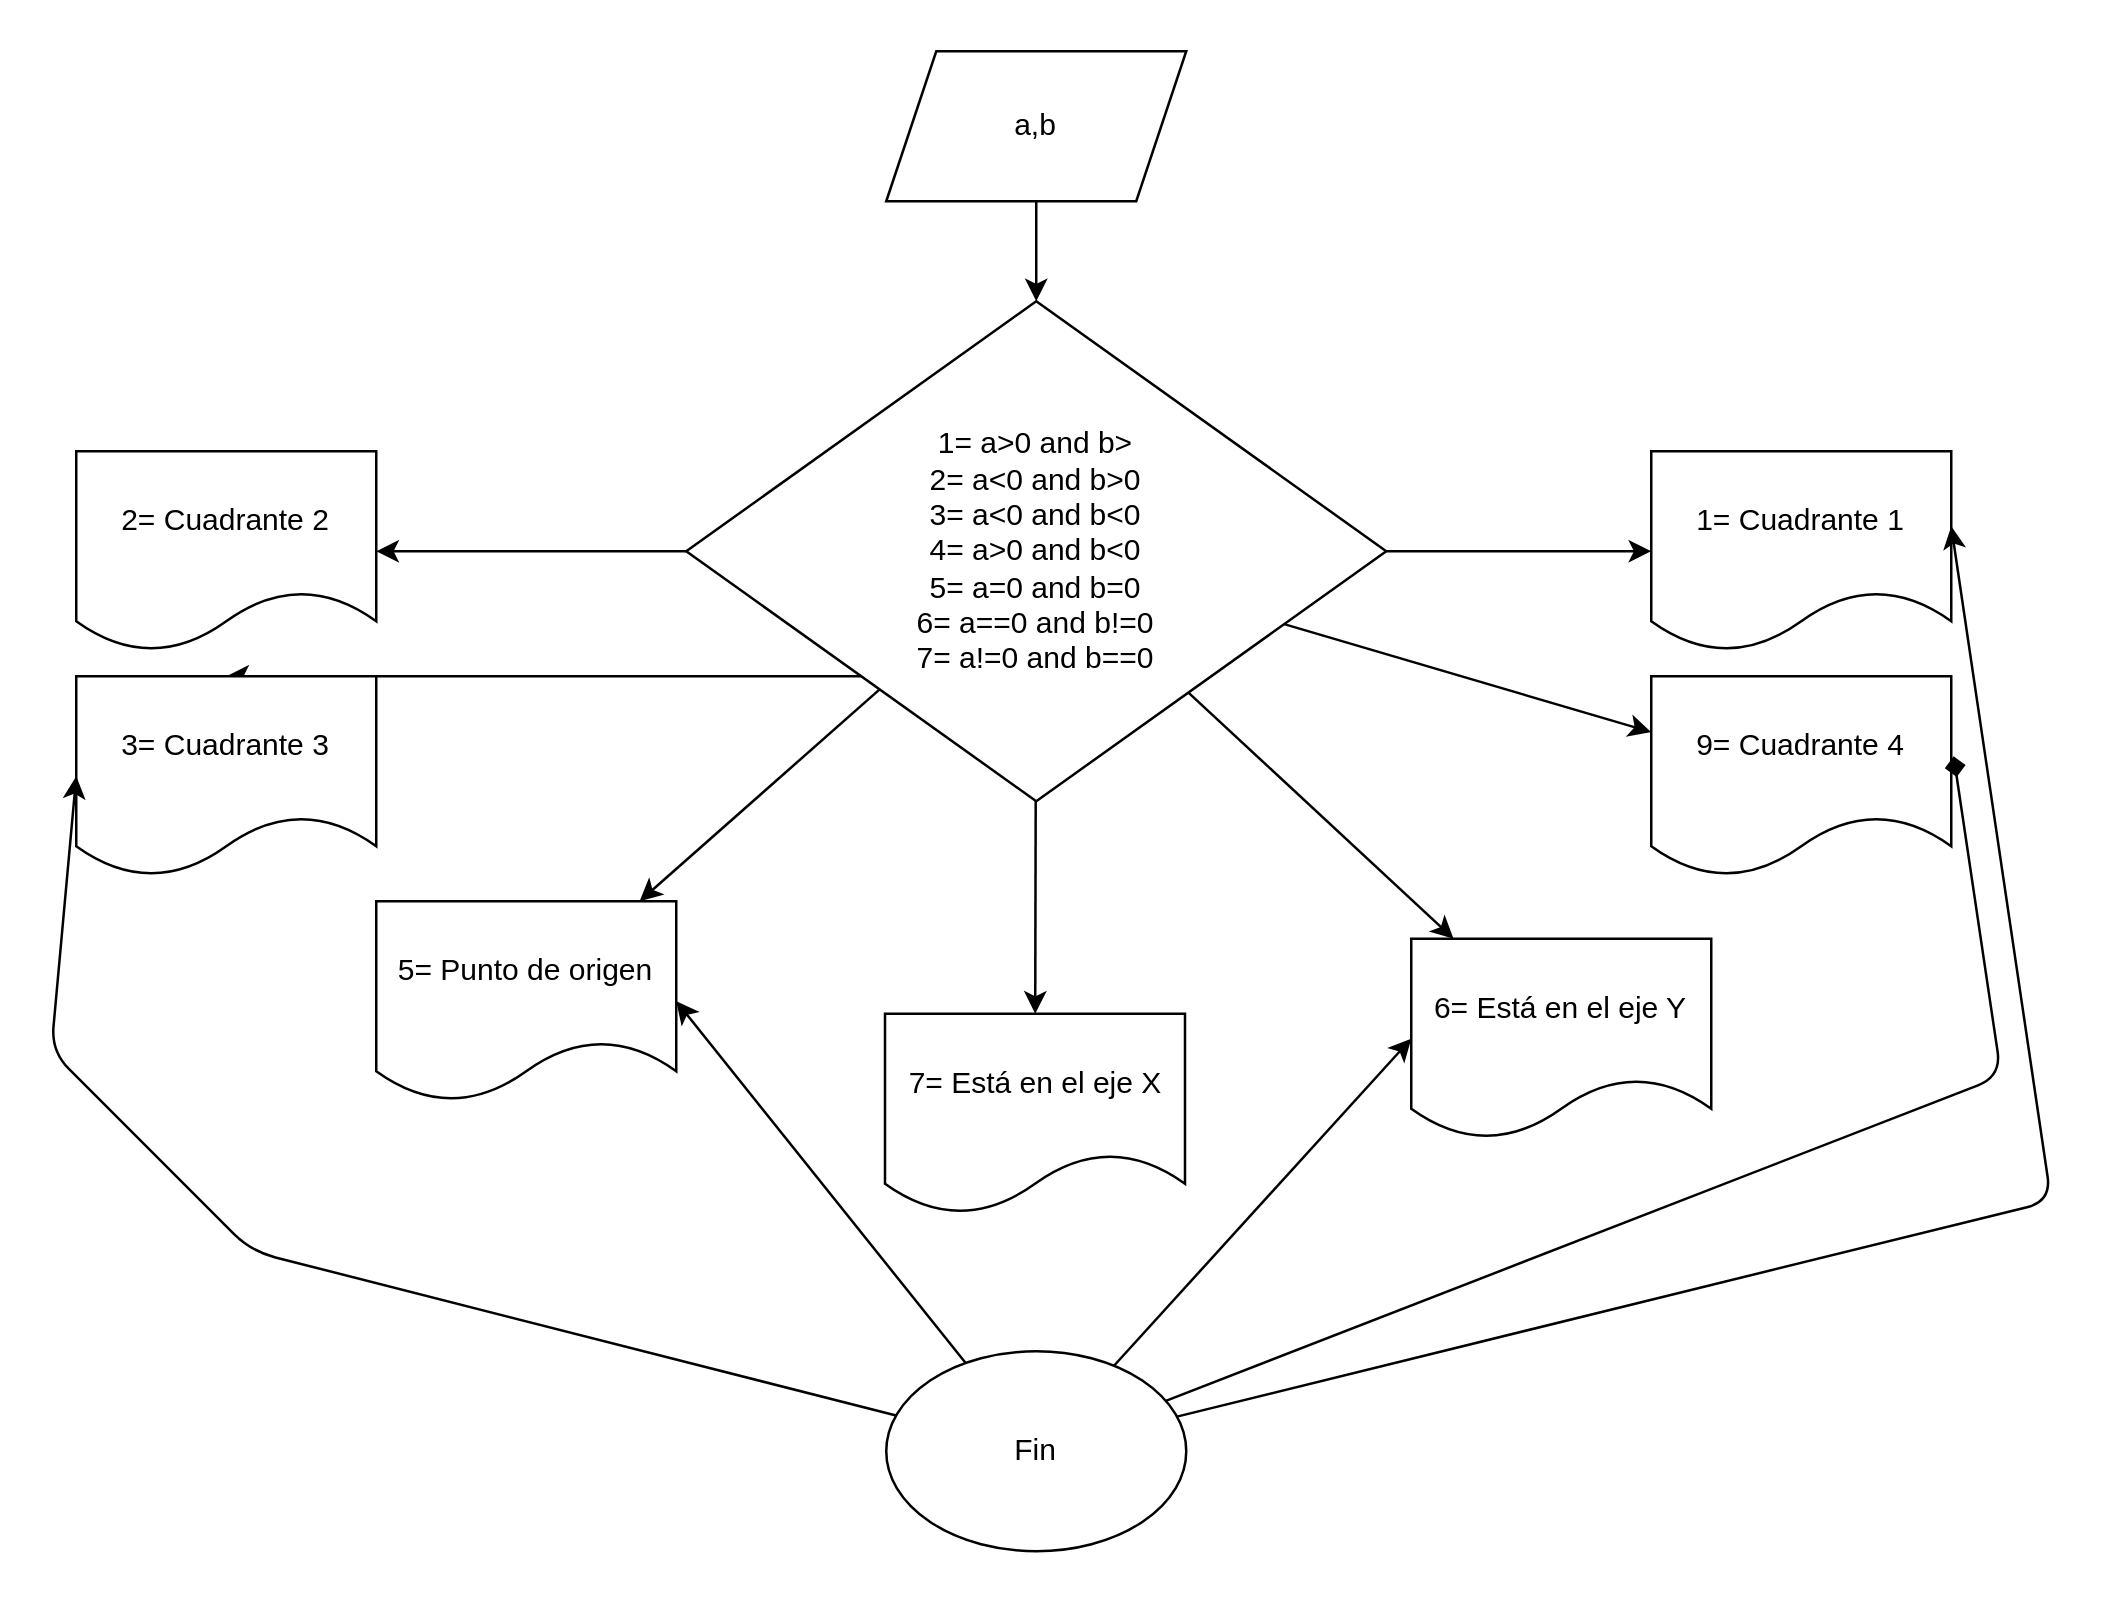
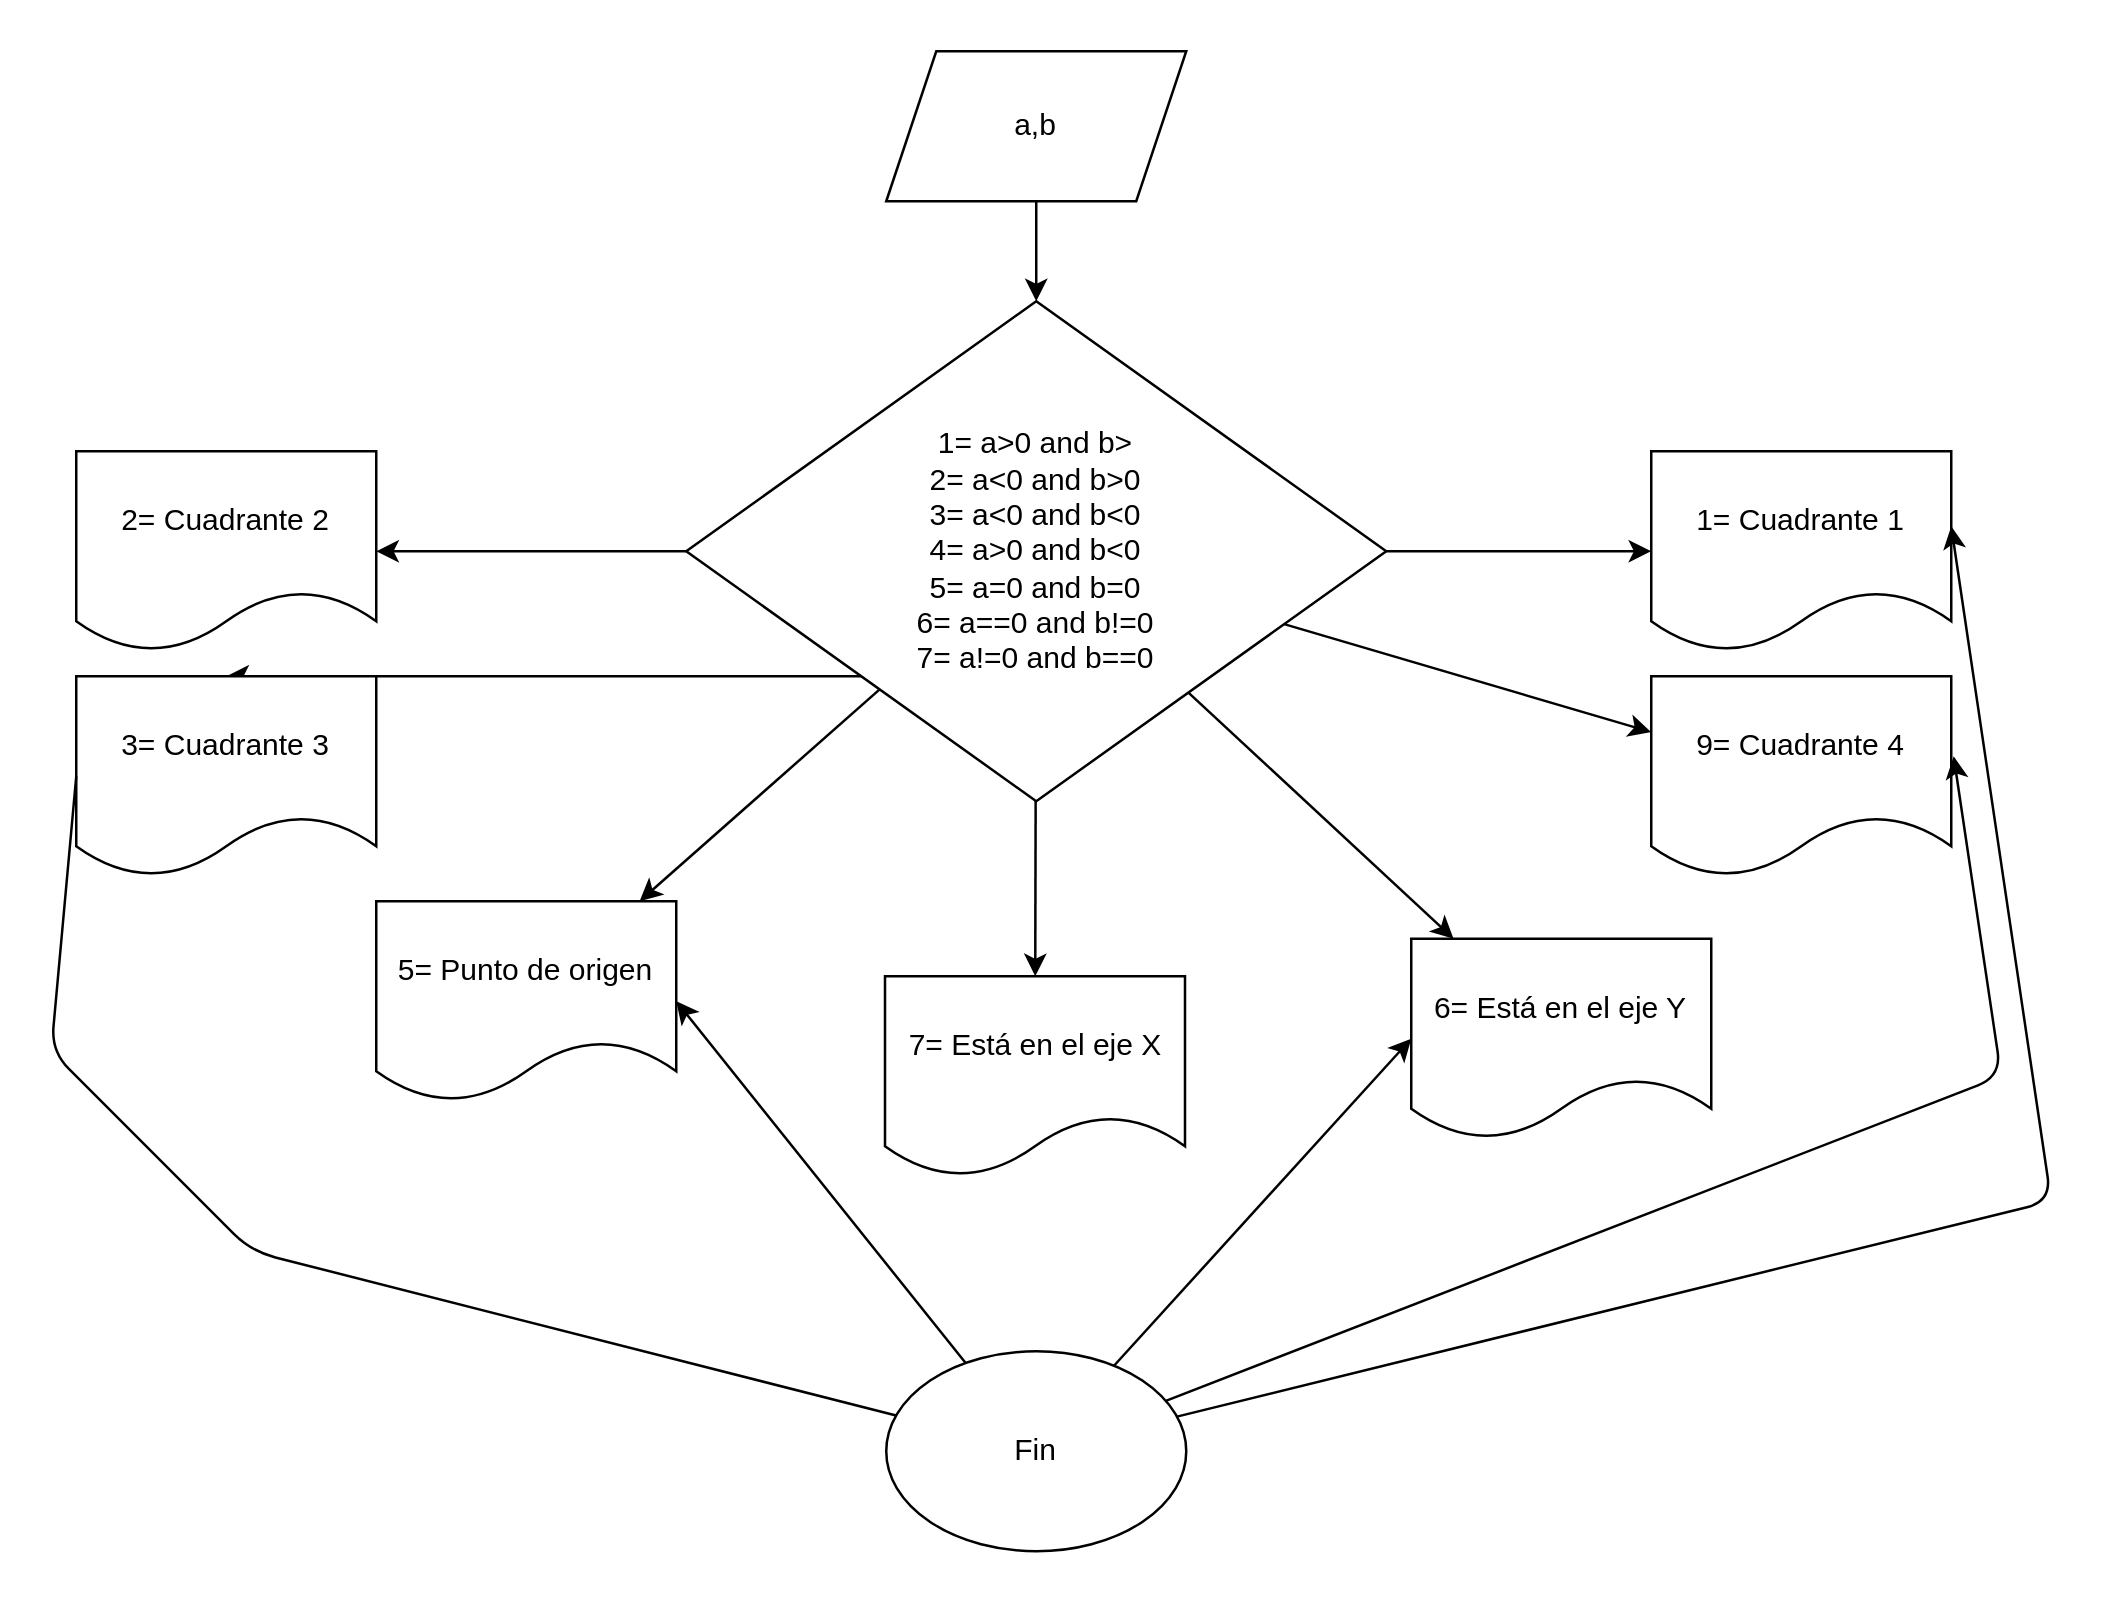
  <mxCell id="0" />
  <mxCell id="1" parent="0" />
  <mxCell id="2" value="" style="edgeStyle=none;html=1;" edge="1" parent="1" source="3" target="11"><mxGeometry relative="1" as="geometry" /></mxCell>
  <mxCell id="3" value="a,b" style="shape=parallelogram;perimeter=parallelogramPerimeter;whiteSpace=wrap;html=1;fixedSize=1;" vertex="1" parent="1"><mxGeometry x="354" y="20" width="120" height="60" as="geometry" /></mxCell>
  <mxCell id="4" value="" style="edgeStyle=none;html=1;fontFamily=Helvetica;fontSize=12;fontColor=default;" edge="1" parent="1" source="11" target="12"><mxGeometry relative="1" as="geometry" /></mxCell>
  <mxCell id="5" value="" style="edgeStyle=none;html=1;fontFamily=Helvetica;fontSize=12;fontColor=default;" edge="1" parent="1" source="11" target="13"><mxGeometry relative="1" as="geometry" /></mxCell>
  <mxCell id="6" style="edgeStyle=none;html=1;exitX=0;exitY=1;exitDx=0;exitDy=0;fontFamily=Helvetica;fontSize=12;fontColor=default;entryX=0.5;entryY=0;entryDx=0;entryDy=0;" edge="1" parent="1" source="11" target="14"><mxGeometry relative="1" as="geometry"><mxPoint x="260" y="330" as="targetPoint" /></mxGeometry></mxCell>
  <mxCell id="7" value="" style="edgeStyle=none;html=1;fontFamily=Helvetica;fontSize=12;fontColor=default;" edge="1" parent="1" source="11" target="15"><mxGeometry relative="1" as="geometry" /></mxCell>
  <mxCell id="8" value="" style="edgeStyle=none;html=1;fontFamily=Helvetica;fontSize=12;fontColor=default;" edge="1" parent="1" source="11" target="16"><mxGeometry relative="1" as="geometry" /></mxCell>
  <mxCell id="9" value="" style="edgeStyle=none;html=1;fontFamily=Helvetica;fontSize=12;fontColor=default;" edge="1" parent="1" source="11" target="17"><mxGeometry relative="1" as="geometry" /></mxCell>
  <mxCell id="10" value="" style="edgeStyle=none;html=1;fontFamily=Helvetica;fontSize=12;fontColor=default;" edge="1" parent="1" source="11" target="18"><mxGeometry relative="1" as="geometry" /></mxCell>
  <mxCell id="11" value="&lt;div&gt;&lt;span&gt;1= a&amp;gt;0 and b&amp;gt;&lt;/span&gt;&lt;/div&gt;&lt;div&gt;&lt;span&gt;2= a&amp;lt;0 and b&amp;gt;0&lt;/span&gt;&lt;/div&gt;&lt;div&gt;&lt;span&gt;3= a&amp;lt;0 and b&amp;lt;0&lt;/span&gt;&lt;/div&gt;&lt;div&gt;&lt;span&gt;4= a&amp;gt;0 and b&amp;lt;0&lt;/span&gt;&lt;/div&gt;&lt;div&gt;&lt;span&gt;5= a=0 and b=0&lt;/span&gt;&lt;/div&gt;&lt;div&gt;&lt;span&gt;6= a==0 and b!=0&lt;/span&gt;&lt;/div&gt;&lt;div&gt;&lt;span&gt;7= a!=0 and b==0&lt;/span&gt;&lt;/div&gt;" style="rhombus;whiteSpace=wrap;html=1;align=center;" vertex="1" parent="1"><mxGeometry x="274" y="120" width="280" height="200" as="geometry" /></mxCell>
  <mxCell id="12" value="1= Cuadrante 1" style="shape=document;whiteSpace=wrap;html=1;boundedLbl=1;" vertex="1" parent="1"><mxGeometry x="660" y="180" width="120" height="80" as="geometry" /></mxCell>
  <mxCell id="13" value="2= Cuadrante 2" style="shape=document;whiteSpace=wrap;html=1;boundedLbl=1;" vertex="1" parent="1"><mxGeometry x="30" y="180" width="120" height="80" as="geometry" /></mxCell>
  <mxCell id="14" value="3= Cuadrante 3" style="shape=document;whiteSpace=wrap;html=1;boundedLbl=1;fontFamily=Helvetica;fontSize=12;fontColor=default;strokeColor=default;fillColor=default;" vertex="1" parent="1"><mxGeometry x="30" y="270" width="120" height="80" as="geometry" /></mxCell>
  <mxCell id="15" value="9= Cuadrante 4" style="shape=document;whiteSpace=wrap;html=1;boundedLbl=1;" vertex="1" parent="1"><mxGeometry x="660" y="270" width="120" height="80" as="geometry" /></mxCell>
  <mxCell id="16" value="5= Punto de origen" style="shape=document;whiteSpace=wrap;html=1;boundedLbl=1;" vertex="1" parent="1"><mxGeometry x="150" y="360" width="120" height="80" as="geometry" /></mxCell>
  <mxCell id="17" value="6= Está en el eje Y" style="shape=document;whiteSpace=wrap;html=1;boundedLbl=1;" vertex="1" parent="1"><mxGeometry x="564" y="375" width="120" height="80" as="geometry" /></mxCell>
- <mxCell id="18" value="7= Está en el eje X" style="shape=document;whiteSpace=wrap;html=1;boundedLbl=1;" vertex="1" parent="1"><mxGeometry x="353.5" y="405" width="120" height="80" as="geometry" /></mxCell>
- <mxCell id="19" style="edgeStyle=none;html=1;fontFamily=Helvetica;fontSize=12;fontColor=default;entryX=0;entryY=0.5;entryDx=0;entryDy=0;" edge="1" parent="1" source="24" target="14"><mxGeometry relative="1" as="geometry"><mxPoint x="20" y="310" as="targetPoint" /><Array as="points"><mxPoint x="100" y="500" /><mxPoint x="20" y="420" /></Array></mxGeometry></mxCell>
+ <mxCell id="18" value="7= Está en el eje X" style="shape=document;whiteSpace=wrap;html=1;boundedLbl=1;" vertex="1" parent="1"><mxGeometry x="353.5" y="390" width="120" height="80" as="geometry" /></mxCell>
+ <mxCell id="19" style="edgeStyle=none;html=1;fontFamily=Helvetica;fontSize=12;fontColor=default;entryX=0;entryY=0.5;entryDx=0;entryDy=0;endArrow=none;" edge="1" parent="1" source="24" target="14"><mxGeometry relative="1" as="geometry"><mxPoint x="20" y="310" as="targetPoint" /><Array as="points"><mxPoint x="100" y="500" /><mxPoint x="20" y="420" /></Array></mxGeometry></mxCell>
  <mxCell id="20" style="edgeStyle=none;html=1;entryX=1;entryY=0.5;entryDx=0;entryDy=0;fontFamily=Helvetica;fontSize=12;fontColor=default;" edge="1" parent="1" source="24" target="16"><mxGeometry relative="1" as="geometry" /></mxCell>
  <mxCell id="21" style="edgeStyle=none;html=1;entryX=0;entryY=0.5;entryDx=0;entryDy=0;fontFamily=Helvetica;fontSize=12;fontColor=default;" edge="1" parent="1" source="24" target="17"><mxGeometry relative="1" as="geometry" /></mxCell>
- <mxCell id="22" style="edgeStyle=none;html=1;fontFamily=Helvetica;fontSize=12;fontColor=default;entryX=1.008;entryY=0.4;entryDx=0;entryDy=0;entryPerimeter=0;endArrow=diamond;" edge="1" parent="1" source="24" target="15"><mxGeometry relative="1" as="geometry"><mxPoint x="810" y="300" as="targetPoint" /><Array as="points"><mxPoint x="800" y="430" /></Array></mxGeometry></mxCell>
+ <mxCell id="22" style="edgeStyle=none;html=1;fontFamily=Helvetica;fontSize=12;fontColor=default;entryX=1.008;entryY=0.4;entryDx=0;entryDy=0;entryPerimeter=0;" edge="1" parent="1" source="24" target="15"><mxGeometry relative="1" as="geometry"><mxPoint x="810" y="300" as="targetPoint" /><Array as="points"><mxPoint x="800" y="430" /></Array></mxGeometry></mxCell>
  <mxCell id="23" style="edgeStyle=none;html=1;fontFamily=Helvetica;fontSize=12;fontColor=default;entryX=1;entryY=0.375;entryDx=0;entryDy=0;entryPerimeter=0;" edge="1" parent="1" source="24" target="12"><mxGeometry relative="1" as="geometry"><mxPoint x="800" y="210" as="targetPoint" /><Array as="points"><mxPoint x="820" y="480" /></Array></mxGeometry></mxCell>
  <mxCell id="24" value="Fin" style="ellipse;whiteSpace=wrap;html=1;fontFamily=Helvetica;fontSize=12;fontColor=default;strokeColor=default;fillColor=default;" vertex="1" parent="1"><mxGeometry x="354" y="540" width="120" height="80" as="geometry" /></mxCell>
